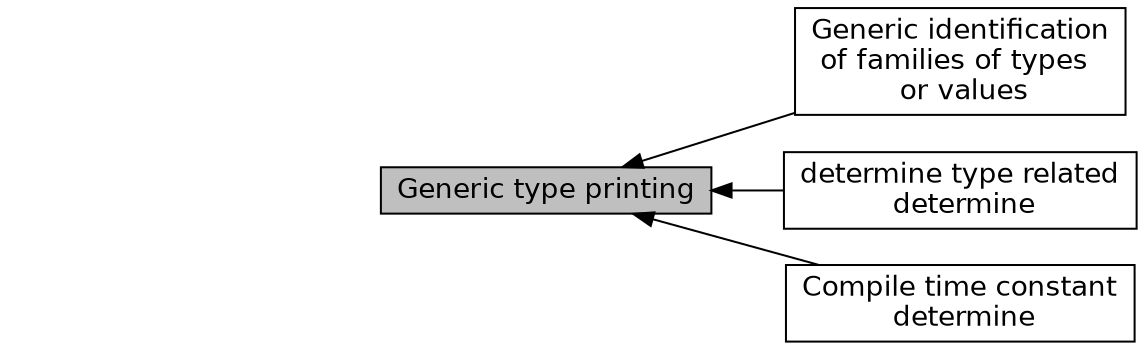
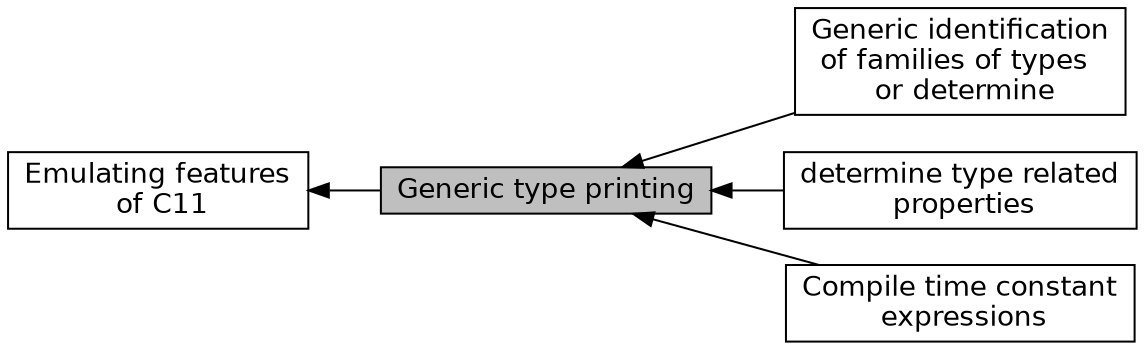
  digraph {
    rankdir=LR
    node [color=black fillcolor=white fontname=Helvetica fontsize=14 shape=box style=filled]
    edge [dir=back fontname=Helvetica fontsize=14 labelfontname=Helvetica labelfontsize=14 shape=plaintext style=solid]
-   n1 [height=0.2 label="Generic identification\l of families of types\l or values" width=0.4]
-   n2 [height=0.2 label="determine type related\l determine" width=0.4]
-   n3 [height=0.2 label="Compile time constant\l determine" width=0.4]
+   n1 [height=0.2 label="Generic identification\l of families of types\l or determine" width=0.4]
+   n2 [height=0.2 label="determine type related\l properties" width=0.4]
+   n3 [height=0.2 label="Compile time constant\l expressions" width=0.4]
    n4 [fillcolor=grey75 fontcolor=black height=0.2 label="Generic type printing" width=0.4]
+   n5 [height=0.2 label="Emulating features\l of C11" width=0.4]
    n4 -> n1
    n4 -> n2
    n4 -> n3
+   n5 -> n4
  }
